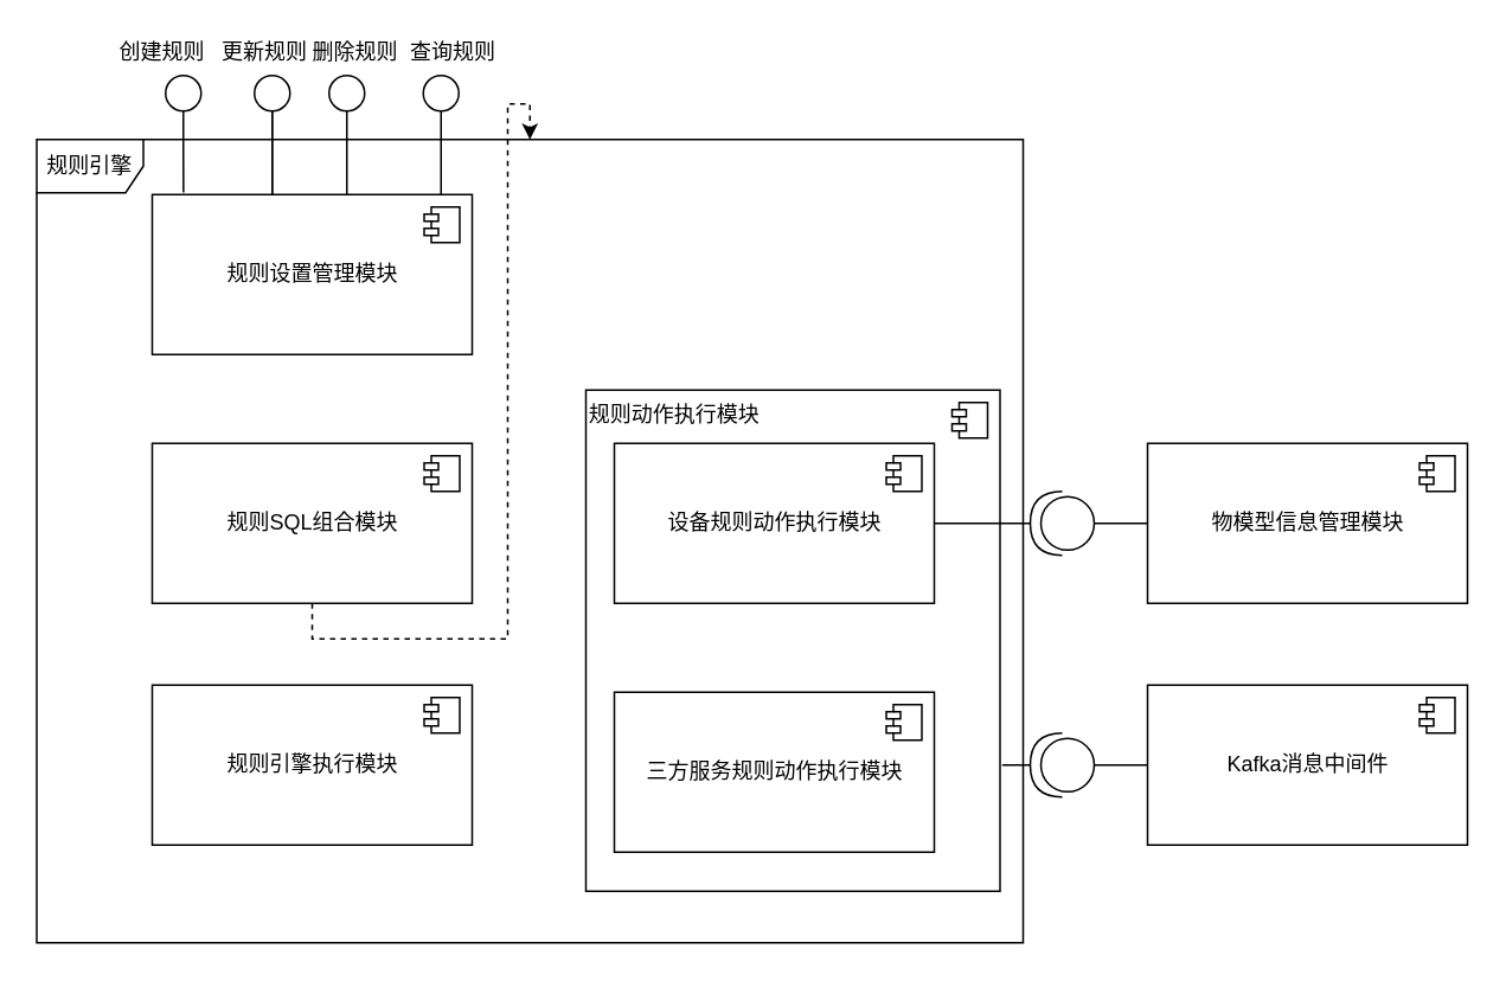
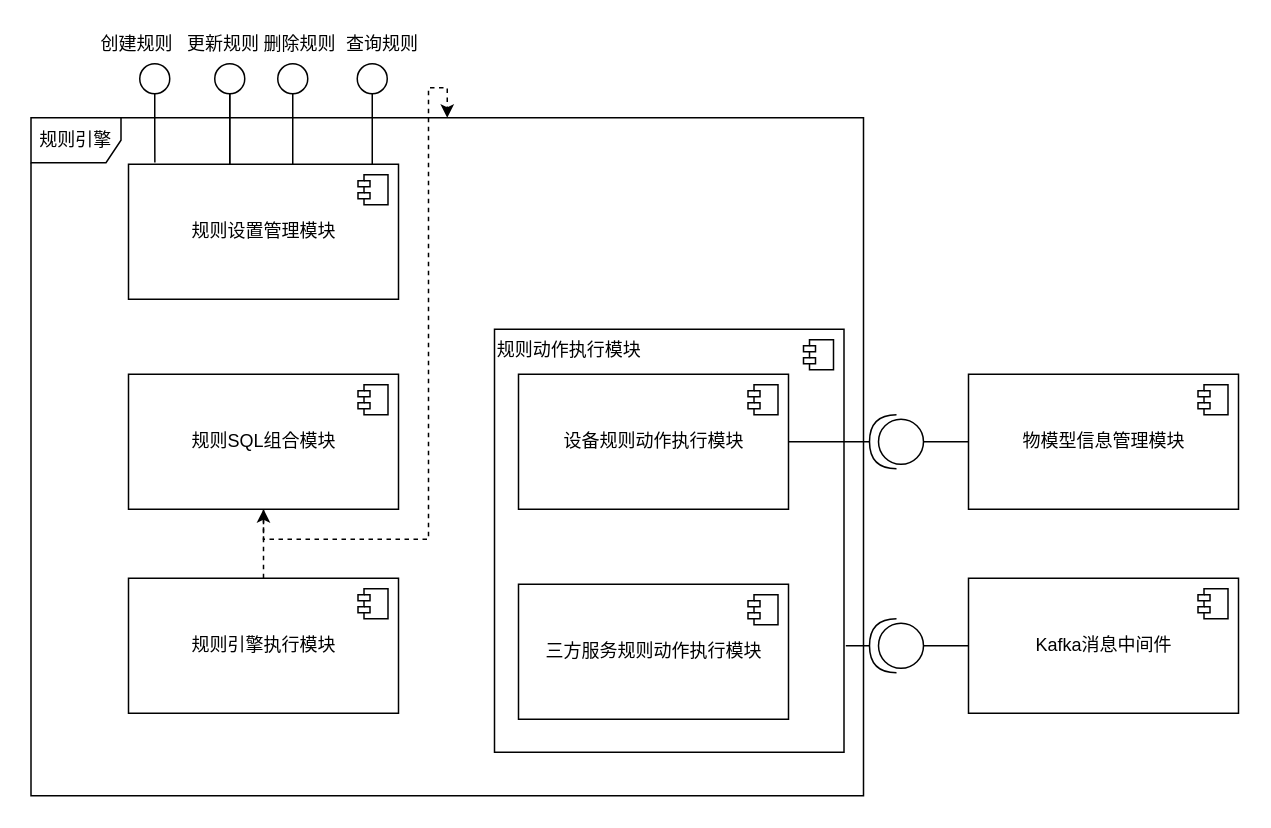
  <mxCell id="0" />
  <mxCell id="1" parent="0" />
  <mxCell id="2" value="规则引擎" style="shape=umlFrame;whiteSpace=wrap;html=1;" vertex="1" parent="1"><mxGeometry x="20" y="78" width="555" height="452" as="geometry" /></mxCell>
  <mxCell id="3" value="&lt;div style=&quot;&quot;&gt;&lt;span&gt;规则动作执行模块&lt;/span&gt;&lt;/div&gt;" style="html=1;dropTarget=0;align=left;verticalAlign=top;" vertex="1" parent="1"><mxGeometry x="329" y="219" width="233" height="282" as="geometry" /></mxCell>
  <mxCell id="4" value="" style="shape=module;jettyWidth=8;jettyHeight=4;" vertex="1" parent="3"><mxGeometry x="1" width="20" height="20" relative="1" as="geometry"><mxPoint x="-27" y="7" as="offset" /></mxGeometry></mxCell>
  <mxCell id="5" value="规则设置管理模块" style="html=1;dropTarget=0;" vertex="1" parent="1"><mxGeometry x="85" y="109" width="180" height="90" as="geometry" /></mxCell>
  <mxCell id="6" value="" style="shape=module;jettyWidth=8;jettyHeight=4;" vertex="1" parent="5"><mxGeometry x="1" width="20" height="20" relative="1" as="geometry"><mxPoint x="-27" y="7" as="offset" /></mxGeometry></mxCell>
  <mxCell id="7" value="" style="edgeStyle=orthogonalEdgeStyle;rounded=0;orthogonalLoop=1;jettySize=auto;html=1;dashed=1;startArrow=none;startFill=0;endArrow=classic;endFill=1;" edge="1" parent="1" source="8" target="2"><mxGeometry relative="1" as="geometry" /></mxCell>
  <mxCell id="8" value="规则SQL组合模块" style="html=1;dropTarget=0;" vertex="1" parent="1"><mxGeometry x="85" y="249" width="180" height="90" as="geometry" /></mxCell>
  <mxCell id="9" value="" style="shape=module;jettyWidth=8;jettyHeight=4;" vertex="1" parent="8"><mxGeometry x="1" width="20" height="20" relative="1" as="geometry"><mxPoint x="-27" y="7" as="offset" /></mxGeometry></mxCell>
+ <mxCell id="10" style="edgeStyle=orthogonalEdgeStyle;rounded=0;orthogonalLoop=1;jettySize=auto;html=1;exitX=0.5;exitY=0;exitDx=0;exitDy=0;entryX=0.5;entryY=1;entryDx=0;entryDy=0;startArrow=none;startFill=0;endArrow=classic;endFill=1;dashed=1;" edge="1" parent="1" source="11" target="8"><mxGeometry relative="1" as="geometry" /></mxCell>
  <mxCell id="11" value="规则引擎执行模块" style="html=1;dropTarget=0;" vertex="1" parent="1"><mxGeometry x="85" y="385" width="180" height="90" as="geometry" /></mxCell>
  <mxCell id="12" value="" style="shape=module;jettyWidth=8;jettyHeight=4;" vertex="1" parent="11"><mxGeometry x="1" width="20" height="20" relative="1" as="geometry"><mxPoint x="-27" y="7" as="offset" /></mxGeometry></mxCell>
  <mxCell id="13" value="设备规则动作执行模块" style="html=1;dropTarget=0;" vertex="1" parent="1"><mxGeometry x="345" y="249" width="180" height="90" as="geometry" /></mxCell>
  <mxCell id="14" value="" style="shape=module;jettyWidth=8;jettyHeight=4;" vertex="1" parent="13"><mxGeometry x="1" width="20" height="20" relative="1" as="geometry"><mxPoint x="-27" y="7" as="offset" /></mxGeometry></mxCell>
  <mxCell id="15" value="三方服务规则动作执行模块" style="html=1;dropTarget=0;" vertex="1" parent="1"><mxGeometry x="345" y="389" width="180" height="90" as="geometry" /></mxCell>
  <mxCell id="16" value="" style="shape=module;jettyWidth=8;jettyHeight=4;" vertex="1" parent="15"><mxGeometry x="1" width="20" height="20" relative="1" as="geometry"><mxPoint x="-27" y="7" as="offset" /></mxGeometry></mxCell>
  <mxCell id="17" value="物模型信息管理模块" style="html=1;dropTarget=0;" vertex="1" parent="1"><mxGeometry x="645" y="249" width="180" height="90" as="geometry" /></mxCell>
  <mxCell id="18" value="" style="shape=module;jettyWidth=8;jettyHeight=4;" vertex="1" parent="17"><mxGeometry x="1" width="20" height="20" relative="1" as="geometry"><mxPoint x="-27" y="7" as="offset" /></mxGeometry></mxCell>
  <mxCell id="19" value="Kafka消息中间件" style="html=1;dropTarget=0;" vertex="1" parent="1"><mxGeometry x="645" y="385" width="180" height="90" as="geometry" /></mxCell>
  <mxCell id="20" value="" style="shape=module;jettyWidth=8;jettyHeight=4;" vertex="1" parent="19"><mxGeometry x="1" width="20" height="20" relative="1" as="geometry"><mxPoint x="-27" y="7" as="offset" /></mxGeometry></mxCell>
  <mxCell id="21" value="" style="edgeStyle=orthogonalEdgeStyle;rounded=0;orthogonalLoop=1;jettySize=auto;html=1;endArrow=none;endFill=0;" edge="1" parent="1" source="23" target="13"><mxGeometry relative="1" as="geometry"><mxPoint x="548" y="294" as="targetPoint" /></mxGeometry></mxCell>
  <mxCell id="22" value="" style="edgeStyle=orthogonalEdgeStyle;rounded=0;orthogonalLoop=1;jettySize=auto;html=1;endArrow=none;endFill=0;" edge="1" parent="1" source="23" target="17"><mxGeometry relative="1" as="geometry" /></mxCell>
  <mxCell id="23" value="" style="shape=providedRequiredInterface;html=1;verticalLabelPosition=bottom;direction=west;" vertex="1" parent="1"><mxGeometry x="579" y="276" width="36" height="36" as="geometry" /></mxCell>
  <mxCell id="24" value="" style="edgeStyle=orthogonalEdgeStyle;rounded=0;orthogonalLoop=1;jettySize=auto;html=1;endArrow=none;endFill=0;" edge="1" parent="1" source="26" target="19"><mxGeometry relative="1" as="geometry" /></mxCell>
  <mxCell id="25" style="edgeStyle=orthogonalEdgeStyle;rounded=0;orthogonalLoop=1;jettySize=auto;html=1;exitX=1;exitY=0.5;exitDx=0;exitDy=0;exitPerimeter=0;entryX=1.005;entryY=0.749;entryDx=0;entryDy=0;entryPerimeter=0;endArrow=none;endFill=0;" edge="1" parent="1" source="26" target="3"><mxGeometry relative="1" as="geometry" /></mxCell>
  <mxCell id="26" value="" style="shape=providedRequiredInterface;html=1;verticalLabelPosition=bottom;direction=west;" vertex="1" parent="1"><mxGeometry x="579" y="412" width="36" height="36" as="geometry" /></mxCell>
  <mxCell id="27" style="edgeStyle=orthogonalEdgeStyle;rounded=0;orthogonalLoop=1;jettySize=auto;html=1;exitX=0.5;exitY=1;exitDx=0;exitDy=0;endArrow=none;endFill=0;" edge="1" parent="1" source="28"><mxGeometry relative="1" as="geometry"><mxPoint x="102.578" y="107.864" as="targetPoint" /></mxGeometry></mxCell>
  <mxCell id="28" value="" style="ellipse;fillColor=#ffffff;strokeColor=#000000;align=left;" vertex="1" parent="1"><mxGeometry x="92.5" y="42" width="20" height="20" as="geometry" /></mxCell>
  <mxCell id="29" style="edgeStyle=orthogonalEdgeStyle;rounded=0;orthogonalLoop=1;jettySize=auto;html=1;exitX=0.5;exitY=1;exitDx=0;exitDy=0;endArrow=none;endFill=0;" edge="1" source="30" parent="1"><mxGeometry relative="1" as="geometry"><mxPoint x="152.5" y="109" as="targetPoint" /><Array as="points"><mxPoint x="152.5" y="109" /></Array></mxGeometry></mxCell>
  <mxCell id="30" value="" style="ellipse;fillColor=#ffffff;strokeColor=#000000;align=left;" vertex="1" parent="1"><mxGeometry x="142.5" y="42" width="20" height="20" as="geometry" /></mxCell>
  <mxCell id="31" style="edgeStyle=orthogonalEdgeStyle;rounded=0;orthogonalLoop=1;jettySize=auto;html=1;exitX=0.5;exitY=1;exitDx=0;exitDy=0;endArrow=none;endFill=0;" edge="1" source="32" parent="1"><mxGeometry relative="1" as="geometry"><mxPoint x="194.5" y="109" as="targetPoint" /><Array as="points"><mxPoint x="194.5" y="78" /><mxPoint x="194.5" y="78" /></Array></mxGeometry></mxCell>
  <mxCell id="32" value="" style="ellipse;fillColor=#ffffff;strokeColor=#000000;align=left;" vertex="1" parent="1"><mxGeometry x="184.5" y="42" width="20" height="20" as="geometry" /></mxCell>
  <mxCell id="33" style="edgeStyle=orthogonalEdgeStyle;rounded=0;orthogonalLoop=1;jettySize=auto;html=1;exitX=0.5;exitY=1;exitDx=0;exitDy=0;endArrow=none;endFill=0;" edge="1" source="34" parent="1"><mxGeometry relative="1" as="geometry"><mxPoint x="247.5" y="109" as="targetPoint" /><Array as="points"><mxPoint x="247.5" y="109" /></Array></mxGeometry></mxCell>
  <mxCell id="34" value="" style="ellipse;fillColor=#ffffff;strokeColor=#000000;align=left;" vertex="1" parent="1"><mxGeometry x="237.5" y="42" width="20" height="20" as="geometry" /></mxCell>
  <mxCell id="35" style="edgeStyle=orthogonalEdgeStyle;rounded=0;orthogonalLoop=1;jettySize=auto;html=1;exitX=0.5;exitY=1;exitDx=0;exitDy=0;endArrow=none;endFill=0;" edge="1" parent="1" source="30"><mxGeometry relative="1" as="geometry"><mxPoint x="152.5" y="109" as="targetPoint" /><mxPoint x="152.5" y="62" as="sourcePoint" /><Array as="points"><mxPoint x="152.5" y="80" /><mxPoint x="152.5" y="80" /></Array></mxGeometry></mxCell>
  <mxCell id="36" value="创建规则&amp;nbsp;" style="text;html=1;align=center;verticalAlign=middle;resizable=0;points=[];autosize=1;" vertex="1" parent="1"><mxGeometry x="61" y="20" width="61" height="18" as="geometry" /></mxCell>
  <mxCell id="37" value="更新规则" style="text;html=1;align=center;verticalAlign=middle;resizable=0;points=[];autosize=1;" vertex="1" parent="1"><mxGeometry x="119" y="20" width="58" height="18" as="geometry" /></mxCell>
  <mxCell id="38" value="删除规则" style="text;html=1;align=center;verticalAlign=middle;resizable=0;points=[];autosize=1;" vertex="1" parent="1"><mxGeometry x="170" y="20" width="58" height="18" as="geometry" /></mxCell>
  <mxCell id="39" value="查询规则" style="text;html=1;align=center;verticalAlign=middle;resizable=0;points=[];autosize=1;" vertex="1" parent="1"><mxGeometry x="225" y="20" width="58" height="18" as="geometry" /></mxCell>
